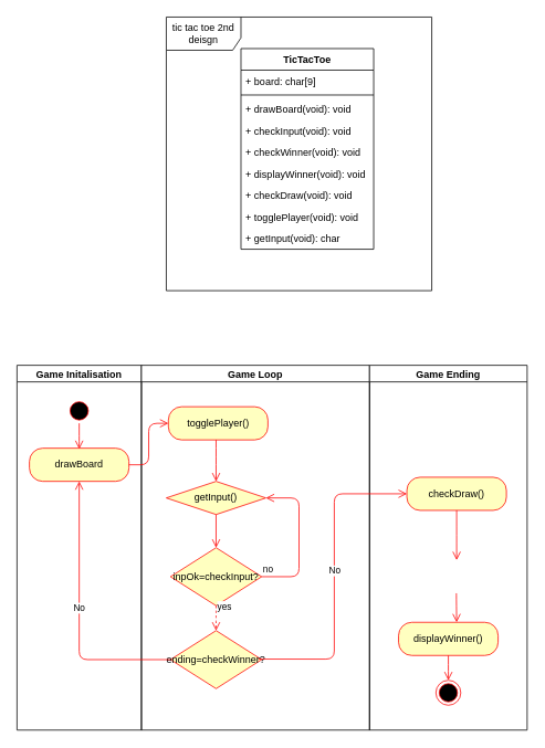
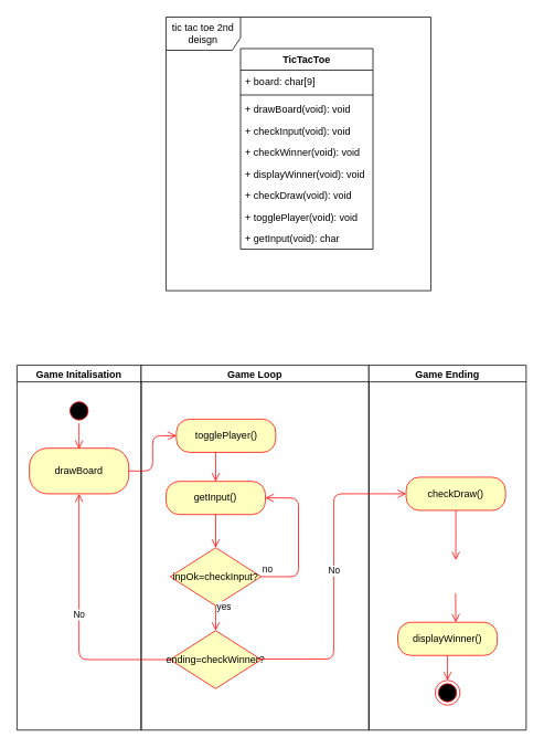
  <mxCell id="0" />
  <mxCell id="1" parent="0" />
  <mxCell id="2" value="tic tac toe 2nd deisgn" style="shape=umlFrame;whiteSpace=wrap;html=1;width=90;height=40;" parent="1" vertex="1"><mxGeometry x="200" y="20" width="320" height="330" as="geometry" /></mxCell>
  <mxCell id="3" value="TicTacToe" style="swimlane;fontStyle=1;align=center;verticalAlign=top;childLayout=stackLayout;horizontal=1;startSize=26;horizontalStack=0;resizeParent=1;resizeParentMax=0;resizeLast=0;collapsible=1;marginBottom=0;" parent="1" vertex="1"><mxGeometry x="290" y="58" width="160" height="242" as="geometry" /></mxCell>
  <mxCell id="4" value="+ board: char[9]" style="text;strokeColor=none;fillColor=none;align=left;verticalAlign=top;spacingLeft=4;spacingRight=4;overflow=hidden;rotatable=0;points=[[0,0.5],[1,0.5]];portConstraint=eastwest;" parent="3" vertex="1"><mxGeometry y="26" width="160" height="26" as="geometry" /></mxCell>
  <mxCell id="5" value="" style="line;strokeWidth=1;fillColor=none;align=left;verticalAlign=middle;spacingTop=-1;spacingLeft=3;spacingRight=3;rotatable=0;labelPosition=right;points=[];portConstraint=eastwest;" parent="3" vertex="1"><mxGeometry y="52" width="160" height="8" as="geometry" /></mxCell>
  <mxCell id="6" value="+ drawBoard(void): void" style="text;strokeColor=none;fillColor=none;align=left;verticalAlign=top;spacingLeft=4;spacingRight=4;overflow=hidden;rotatable=0;points=[[0,0.5],[1,0.5]];portConstraint=eastwest;" parent="3" vertex="1"><mxGeometry y="60" width="160" height="26" as="geometry" /></mxCell>
  <mxCell id="7" value="+ checkInput(void): void" style="text;strokeColor=none;fillColor=none;align=left;verticalAlign=top;spacingLeft=4;spacingRight=4;overflow=hidden;rotatable=0;points=[[0,0.5],[1,0.5]];portConstraint=eastwest;" parent="3" vertex="1"><mxGeometry y="86" width="160" height="26" as="geometry" /></mxCell>
  <mxCell id="8" value="+ checkWinner(void): void" style="text;strokeColor=none;fillColor=none;align=left;verticalAlign=top;spacingLeft=4;spacingRight=4;overflow=hidden;rotatable=0;points=[[0,0.5],[1,0.5]];portConstraint=eastwest;" parent="3" vertex="1"><mxGeometry y="112" width="160" height="26" as="geometry" /></mxCell>
  <mxCell id="9" value="+ displayWinner(void): void" style="text;strokeColor=none;fillColor=none;align=left;verticalAlign=top;spacingLeft=4;spacingRight=4;overflow=hidden;rotatable=0;points=[[0,0.5],[1,0.5]];portConstraint=eastwest;" parent="3" vertex="1"><mxGeometry y="138" width="160" height="26" as="geometry" /></mxCell>
  <mxCell id="10" value="+ checkDraw(void): void" style="text;strokeColor=none;fillColor=none;align=left;verticalAlign=top;spacingLeft=4;spacingRight=4;overflow=hidden;rotatable=0;points=[[0,0.5],[1,0.5]];portConstraint=eastwest;" parent="3" vertex="1"><mxGeometry y="164" width="160" height="26" as="geometry" /></mxCell>
  <mxCell id="11" value="+ togglePlayer(void): void" style="text;strokeColor=none;fillColor=none;align=left;verticalAlign=top;spacingLeft=4;spacingRight=4;overflow=hidden;rotatable=0;points=[[0,0.5],[1,0.5]];portConstraint=eastwest;" parent="3" vertex="1"><mxGeometry y="190" width="160" height="26" as="geometry" /></mxCell>
  <mxCell id="12" value="+ getInput(void): char" style="text;strokeColor=none;fillColor=none;align=left;verticalAlign=top;spacingLeft=4;spacingRight=4;overflow=hidden;rotatable=0;points=[[0,0.5],[1,0.5]];portConstraint=eastwest;" parent="3" vertex="1"><mxGeometry y="216" width="160" height="26" as="geometry" /></mxCell>
  <mxCell id="13" value="Game Initalisation" style="swimlane;startSize=20;fontColor=#000000;" parent="1" vertex="1"><mxGeometry x="20" y="440" width="150" height="440" as="geometry" /></mxCell>
  <mxCell id="14" value="" style="ellipse;html=1;shape=startState;fillColor=#000000;strokeColor=#ff0000;fontColor=#000000;" parent="13" vertex="1"><mxGeometry x="60" y="40" width="30" height="30" as="geometry" /></mxCell>
  <mxCell id="15" value="" style="edgeStyle=orthogonalEdgeStyle;html=1;verticalAlign=bottom;endArrow=open;endSize=8;strokeColor=#ff0000;fontColor=#000000;" parent="13" source="14" edge="1"><mxGeometry relative="1" as="geometry"><mxPoint x="75" y="101" as="targetPoint" /></mxGeometry></mxCell>
- <mxCell id="16" value="drawBoard" style="rounded=1;whiteSpace=wrap;html=1;arcSize=40;fontColor=#000000;fillColor=#ffffc0;strokeColor=#ff0000;" parent="13" vertex="1"><mxGeometry x="15" y="100" width="120" height="40" as="geometry" /></mxCell>
+ <mxCell id="16" value="drawBoard" style="rounded=1;whiteSpace=wrap;html=1;arcSize=40;fontColor=#000000;fillColor=#ffffc0;strokeColor=#ff0000;" parent="13" vertex="1"><mxGeometry x="15" y="100" width="120" height="55" as="geometry" /></mxCell>
  <mxCell id="17" value="Game Loop" style="swimlane;startSize=20;fontColor=#000000;" parent="1" vertex="1"><mxGeometry x="170" y="440" width="275" height="440" as="geometry" /></mxCell>
- <mxCell id="18" value="togglePlayer()" style="rounded=1;whiteSpace=wrap;html=1;arcSize=40;fontColor=#000000;fillColor=#ffffc0;strokeColor=#ff0000;" parent="17" vertex="1"><mxGeometry x="32.5" y="50" width="120" height="40" as="geometry" /></mxCell>
- <mxCell id="19" value="getInput()" style="rhombus;whiteSpace=wrap;html=1;arcSize=40;fontColor=#000000;fillColor=#ffffc0;strokeColor=#ff0000;" parent="17" vertex="1"><mxGeometry x="30" y="140" width="120" height="40" as="geometry" /></mxCell>
+ <mxCell id="18" value="togglePlayer()" style="rounded=1;whiteSpace=wrap;html=1;arcSize=40;fontColor=#000000;fillColor=#ffffc0;strokeColor=#ff0000;" parent="17" vertex="1"><mxGeometry x="42.5" y="65" width="120" height="40" as="geometry" /></mxCell>
+ <mxCell id="19" value="getInput()" style="rounded=1;whiteSpace=wrap;html=1;arcSize=40;fontColor=#000000;fillColor=#ffffc0;strokeColor=#ff0000;" parent="17" vertex="1"><mxGeometry x="30" y="140" width="120" height="40" as="geometry" /></mxCell>
  <mxCell id="20" value="" style="edgeStyle=orthogonalEdgeStyle;html=1;verticalAlign=bottom;endArrow=open;endSize=8;strokeColor=#ff0000;fontColor=#000000;" parent="17" source="19" target="21" edge="1"><mxGeometry relative="1" as="geometry"><mxPoint x="90" y="240" as="targetPoint" /></mxGeometry></mxCell>
  <mxCell id="21" value="inpOk=checkInput?" style="rhombus;whiteSpace=wrap;html=1;fillColor=#ffffc0;strokeColor=#ff0000;fontColor=#000000;" parent="17" vertex="1"><mxGeometry x="35" y="220" width="110" height="70" as="geometry" /></mxCell>
  <mxCell id="22" value="no" style="edgeStyle=orthogonalEdgeStyle;html=1;align=left;verticalAlign=bottom;endArrow=open;endSize=8;strokeColor=#ff0000;fontColor=#000000;entryX=1;entryY=0.5;entryDx=0;entryDy=0;" parent="17" source="21" target="19" edge="1"><mxGeometry x="-1" relative="1" as="geometry"><mxPoint x="160" y="160" as="targetPoint" /><Array as="points"><mxPoint x="190" y="255" /><mxPoint x="190" y="160" /></Array></mxGeometry></mxCell>
  <mxCell id="23" value="" style="edgeStyle=orthogonalEdgeStyle;html=1;verticalAlign=bottom;endArrow=open;endSize=8;strokeColor=#ff0000;fontColor=#000000;entryX=0.5;entryY=0;entryDx=0;entryDy=0;" parent="17" source="18" target="19" edge="1"><mxGeometry relative="1" as="geometry"><mxPoint x="85" y="250" as="targetPoint" /><mxPoint x="100" y="190" as="sourcePoint" /><Array as="points"><mxPoint x="90" y="110" /><mxPoint x="90" y="110" /></Array></mxGeometry></mxCell>
  <mxCell id="24" value="ending=checkWinner?" style="rhombus;whiteSpace=wrap;html=1;fillColor=#ffffc0;strokeColor=#ff0000;fontColor=#000000;" parent="17" vertex="1"><mxGeometry x="35" y="320" width="110" height="70" as="geometry" /></mxCell>
- <mxCell id="25" value="yes" style="edgeStyle=orthogonalEdgeStyle;html=1;align=left;verticalAlign=bottom;endArrow=open;endSize=8;strokeColor=#ff0000;fontColor=#000000;entryX=0.5;entryY=0;entryDx=0;entryDy=0;exitX=0.5;exitY=1;exitDx=0;exitDy=0;dashed=1;" parent="17" source="21" target="24" edge="1"><mxGeometry x="-0.333" relative="1" as="geometry"><mxPoint x="160.0" y="170" as="targetPoint" /><mxPoint x="154.946" y="265.034" as="sourcePoint" /><Array as="points"><mxPoint x="90" y="300" /><mxPoint x="90" y="300" /></Array><mxPoint as="offset" /></mxGeometry></mxCell>
+ <mxCell id="25" value="yes" style="edgeStyle=orthogonalEdgeStyle;html=1;align=left;verticalAlign=bottom;endArrow=open;endSize=8;strokeColor=#ff0000;fontColor=#000000;entryX=0.5;entryY=0;entryDx=0;entryDy=0;exitX=0.5;exitY=1;exitDx=0;exitDy=0;" parent="17" source="21" target="24" edge="1"><mxGeometry x="-0.333" relative="1" as="geometry"><mxPoint x="160.0" y="170" as="targetPoint" /><mxPoint x="154.946" y="265.034" as="sourcePoint" /><Array as="points"><mxPoint x="90" y="300" /><mxPoint x="90" y="300" /></Array><mxPoint as="offset" /></mxGeometry></mxCell>
  <mxCell id="26" value="Game Ending" style="swimlane;startSize=20;fontColor=#000000;" parent="1" vertex="1"><mxGeometry x="445" y="440" width="190" height="440" as="geometry" /></mxCell>
  <mxCell id="27" value="checkDraw()" style="rounded=1;whiteSpace=wrap;html=1;arcSize=40;fontColor=#000000;fillColor=#ffffc0;strokeColor=#ff0000;" parent="26" vertex="1"><mxGeometry x="45" y="135" width="120" height="40" as="geometry" /></mxCell>
  <mxCell id="28" value="" style="edgeStyle=orthogonalEdgeStyle;html=1;verticalAlign=bottom;endArrow=open;endSize=8;strokeColor=#ff0000;fontColor=#000000;" parent="26" source="27" edge="1"><mxGeometry relative="1" as="geometry"><mxPoint x="105" y="235" as="targetPoint" /></mxGeometry></mxCell>
  <mxCell id="29" value="displayWinner()" style="rounded=1;whiteSpace=wrap;html=1;arcSize=40;fontColor=#000000;fillColor=#ffffc0;strokeColor=#ff0000;" parent="26" vertex="1"><mxGeometry x="35" y="310" width="120" height="40" as="geometry" /></mxCell>
  <mxCell id="30" value="" style="edgeStyle=orthogonalEdgeStyle;html=1;verticalAlign=bottom;endArrow=open;endSize=8;strokeColor=#ff0000;fontColor=#000000;" parent="26" edge="1"><mxGeometry relative="1" as="geometry"><mxPoint x="105" y="310" as="targetPoint" /><mxPoint x="104.66" y="275" as="sourcePoint" /><Array as="points"><mxPoint x="105" y="280" /><mxPoint x="105" y="280" /></Array></mxGeometry></mxCell>
  <mxCell id="31" value="" style="ellipse;html=1;shape=endState;fillColor=#000000;strokeColor=#ff0000;" vertex="1" parent="26"><mxGeometry x="80" y="380" width="30" height="30" as="geometry" /></mxCell>
  <mxCell id="32" value="" style="edgeStyle=orthogonalEdgeStyle;html=1;verticalAlign=bottom;endArrow=open;endSize=8;strokeColor=#ff0000;fontColor=#000000;exitX=0.5;exitY=1;exitDx=0;exitDy=0;entryX=0.5;entryY=0;entryDx=0;entryDy=0;" edge="1" parent="26" source="29" target="31"><mxGeometry relative="1" as="geometry"><mxPoint x="115" y="320" as="targetPoint" /><mxPoint x="114.66" y="285" as="sourcePoint" /><Array as="points"><mxPoint x="95" y="360" /><mxPoint x="95" y="360" /></Array></mxGeometry></mxCell>
  <mxCell id="33" value="" style="edgeStyle=orthogonalEdgeStyle;html=1;verticalAlign=bottom;endArrow=open;endSize=8;strokeColor=#ff0000;fontColor=#000000;entryX=0;entryY=0.5;entryDx=0;entryDy=0;" parent="1" source="16" target="18" edge="1"><mxGeometry relative="1" as="geometry"><mxPoint x="280" y="510" as="targetPoint" /></mxGeometry></mxCell>
  <mxCell id="34" value="No" style="edgeStyle=orthogonalEdgeStyle;html=1;verticalAlign=bottom;endArrow=open;endSize=8;strokeColor=#ff0000;fontColor=#000000;entryX=0.5;entryY=1;entryDx=0;entryDy=0;exitX=0;exitY=0.5;exitDx=0;exitDy=0;" parent="1" source="24" target="16" edge="1"><mxGeometry relative="1" as="geometry"><mxPoint x="212.5" y="520" as="targetPoint" /><mxPoint x="165" y="570" as="sourcePoint" /></mxGeometry></mxCell>
  <mxCell id="35" value="No" style="edgeStyle=orthogonalEdgeStyle;html=1;verticalAlign=bottom;endArrow=open;endSize=8;strokeColor=#ff0000;fontColor=#000000;exitX=0.964;exitY=0.491;exitDx=0;exitDy=0;exitPerimeter=0;entryX=0;entryY=0.5;entryDx=0;entryDy=0;" parent="1" source="24" target="27" edge="1"><mxGeometry relative="1" as="geometry"><mxPoint x="480" y="590" as="targetPoint" /><mxPoint x="215" y="805" as="sourcePoint" /></mxGeometry></mxCell>
